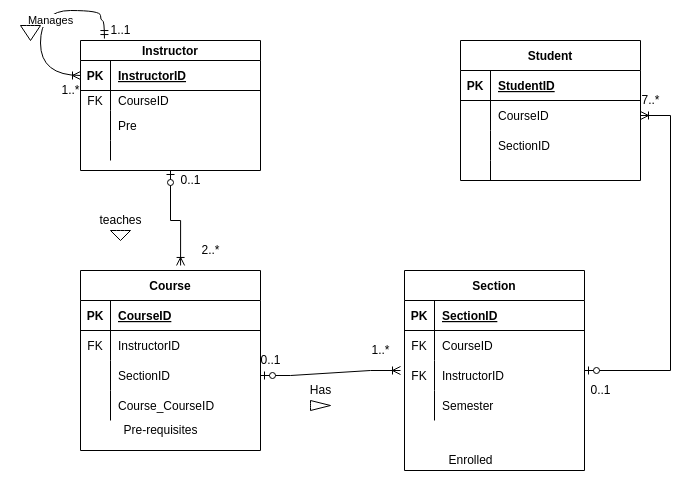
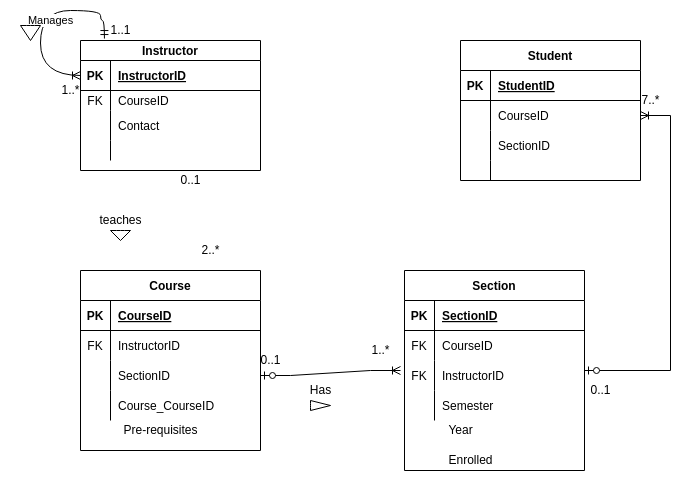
  <mxCell id="0" />
  <mxCell id="1" parent="0" />
  <mxCell id="2" value="Instructor" style="shape=table;startSize=20;container=1;collapsible=1;childLayout=tableLayout;fixedRows=1;rowLines=0;fontStyle=1;align=center;resizeLast=1;" vertex="1" parent="1"><mxGeometry x="80" y="40" width="180" height="130" as="geometry" /></mxCell>
  <mxCell id="3" value="" style="shape=partialRectangle;collapsible=0;dropTarget=0;pointerEvents=0;fillColor=none;top=0;left=0;bottom=1;right=0;points=[[0,0.5],[1,0.5]];portConstraint=eastwest;" vertex="1" parent="2"><mxGeometry y="20" width="180" height="30" as="geometry" /></mxCell>
  <mxCell id="4" value="PK" style="shape=partialRectangle;connectable=0;fillColor=none;top=0;left=0;bottom=0;right=0;fontStyle=1;overflow=hidden;" vertex="1" parent="3"><mxGeometry width="30" height="30" as="geometry"><mxRectangle width="30" height="30" as="alternateBounds" /></mxGeometry></mxCell>
  <mxCell id="5" value="InstructorID" style="shape=partialRectangle;connectable=0;fillColor=none;top=0;left=0;bottom=0;right=0;align=left;spacingLeft=6;fontStyle=5;overflow=hidden;" vertex="1" parent="3"><mxGeometry x="30" width="150" height="30" as="geometry"><mxRectangle width="150" height="30" as="alternateBounds" /></mxGeometry></mxCell>
  <mxCell id="6" value="" style="shape=partialRectangle;collapsible=0;dropTarget=0;pointerEvents=0;fillColor=none;top=0;left=0;bottom=0;right=0;points=[[0,0.5],[1,0.5]];portConstraint=eastwest;" vertex="1" parent="2"><mxGeometry y="50" width="180" height="20" as="geometry" /></mxCell>
  <mxCell id="7" value="FK" style="shape=partialRectangle;connectable=0;fillColor=none;top=0;left=0;bottom=0;right=0;editable=1;overflow=hidden;" vertex="1" parent="6"><mxGeometry width="30" height="20" as="geometry"><mxRectangle width="30" height="20" as="alternateBounds" /></mxGeometry></mxCell>
  <mxCell id="8" value="CourseID" style="shape=partialRectangle;connectable=0;fillColor=none;top=0;left=0;bottom=0;right=0;align=left;spacingLeft=6;overflow=hidden;" vertex="1" parent="6"><mxGeometry x="30" width="150" height="20" as="geometry"><mxRectangle width="150" height="20" as="alternateBounds" /></mxGeometry></mxCell>
  <mxCell id="9" value="" style="shape=partialRectangle;collapsible=0;dropTarget=0;pointerEvents=0;fillColor=none;top=0;left=0;bottom=0;right=0;points=[[0,0.5],[1,0.5]];portConstraint=eastwest;" vertex="1" parent="2"><mxGeometry y="70" width="180" height="30" as="geometry" /></mxCell>
  <mxCell id="10" value="" style="shape=partialRectangle;connectable=0;fillColor=none;top=0;left=0;bottom=0;right=0;editable=1;overflow=hidden;" vertex="1" parent="9"><mxGeometry width="30" height="30" as="geometry"><mxRectangle width="30" height="30" as="alternateBounds" /></mxGeometry></mxCell>
- <mxCell id="11" value="Pre" style="shape=partialRectangle;connectable=0;fillColor=none;top=0;left=0;bottom=0;right=0;align=left;spacingLeft=6;overflow=hidden;" vertex="1" parent="9"><mxGeometry x="30" width="150" height="30" as="geometry"><mxRectangle width="150" height="30" as="alternateBounds" /></mxGeometry></mxCell>
+ <mxCell id="11" value="Contact" style="shape=partialRectangle;connectable=0;fillColor=none;top=0;left=0;bottom=0;right=0;align=left;spacingLeft=6;overflow=hidden;" vertex="1" parent="9"><mxGeometry x="30" width="150" height="30" as="geometry"><mxRectangle width="150" height="30" as="alternateBounds" /></mxGeometry></mxCell>
  <mxCell id="12" value="" style="shape=partialRectangle;collapsible=0;dropTarget=0;pointerEvents=0;fillColor=none;top=0;left=0;bottom=0;right=0;points=[[0,0.5],[1,0.5]];portConstraint=eastwest;" vertex="1" parent="2"><mxGeometry y="100" width="180" height="20" as="geometry" /></mxCell>
  <mxCell id="13" value="" style="shape=partialRectangle;connectable=0;fillColor=none;top=0;left=0;bottom=0;right=0;editable=1;overflow=hidden;" vertex="1" parent="12"><mxGeometry width="30" height="20" as="geometry"><mxRectangle width="30" height="20" as="alternateBounds" /></mxGeometry></mxCell>
  <mxCell id="14" value="" style="shape=partialRectangle;connectable=0;fillColor=none;top=0;left=0;bottom=0;right=0;align=left;spacingLeft=6;overflow=hidden;" vertex="1" parent="12"><mxGeometry x="30" width="150" height="20" as="geometry"><mxRectangle width="150" height="20" as="alternateBounds" /></mxGeometry></mxCell>
  <mxCell id="15" value="" style="edgeStyle=orthogonalEdgeStyle;fontSize=12;html=1;endArrow=ERoneToMany;startArrow=ERmandOne;rounded=0;entryX=0;entryY=0.5;entryDx=0;entryDy=0;curved=1;exitX=0.133;exitY=-0.015;exitDx=0;exitDy=0;exitPerimeter=0;" edge="1" parent="2" source="2" target="3"><mxGeometry width="100" height="100" relative="1" as="geometry"><mxPoint x="20" y="-20" as="sourcePoint" /><mxPoint x="10" y="-30" as="targetPoint" /><Array as="points"><mxPoint x="24" y="-20" /><mxPoint x="20" y="-20" /><mxPoint x="20" y="-30" /><mxPoint x="-40" y="-30" /><mxPoint x="-40" y="35" /></Array></mxGeometry></mxCell>
  <mxCell id="16" value="Manages" style="edgeLabel;html=1;align=center;verticalAlign=middle;resizable=0;points=[];" vertex="1" connectable="0" parent="15"><mxGeometry x="0.025" y="9" relative="1" as="geometry"><mxPoint as="offset" /></mxGeometry></mxCell>
  <mxCell id="17" value="1..1" style="text;html=1;align=center;verticalAlign=middle;resizable=0;points=[];autosize=1;strokeColor=none;fillColor=none;" vertex="1" parent="1"><mxGeometry x="100" y="20" width="40" height="20" as="geometry" /></mxCell>
  <mxCell id="18" value="1..*" style="text;html=1;align=center;verticalAlign=middle;resizable=0;points=[];autosize=1;strokeColor=none;fillColor=none;" vertex="1" parent="1"><mxGeometry x="55" y="80" width="30" height="20" as="geometry" /></mxCell>
  <mxCell id="19" value="Course" style="shape=table;startSize=30;container=1;collapsible=1;childLayout=tableLayout;fixedRows=1;rowLines=0;fontStyle=1;align=center;resizeLast=1;" vertex="1" parent="1"><mxGeometry x="80" y="270" width="180" height="180" as="geometry" /></mxCell>
  <mxCell id="20" value="" style="shape=partialRectangle;collapsible=0;dropTarget=0;pointerEvents=0;fillColor=none;top=0;left=0;bottom=1;right=0;points=[[0,0.5],[1,0.5]];portConstraint=eastwest;" vertex="1" parent="19"><mxGeometry y="30" width="180" height="30" as="geometry" /></mxCell>
  <mxCell id="21" value="PK" style="shape=partialRectangle;connectable=0;fillColor=none;top=0;left=0;bottom=0;right=0;fontStyle=1;overflow=hidden;" vertex="1" parent="20"><mxGeometry width="30" height="30" as="geometry"><mxRectangle width="30" height="30" as="alternateBounds" /></mxGeometry></mxCell>
  <mxCell id="22" value="CourseID" style="shape=partialRectangle;connectable=0;fillColor=none;top=0;left=0;bottom=0;right=0;align=left;spacingLeft=6;fontStyle=5;overflow=hidden;" vertex="1" parent="20"><mxGeometry x="30" width="150" height="30" as="geometry"><mxRectangle width="150" height="30" as="alternateBounds" /></mxGeometry></mxCell>
  <mxCell id="23" value="" style="shape=partialRectangle;collapsible=0;dropTarget=0;pointerEvents=0;fillColor=none;top=0;left=0;bottom=0;right=0;points=[[0,0.5],[1,0.5]];portConstraint=eastwest;" vertex="1" parent="19"><mxGeometry y="60" width="180" height="30" as="geometry" /></mxCell>
  <mxCell id="24" value="FK" style="shape=partialRectangle;connectable=0;fillColor=none;top=0;left=0;bottom=0;right=0;editable=1;overflow=hidden;" vertex="1" parent="23"><mxGeometry width="30" height="30" as="geometry"><mxRectangle width="30" height="30" as="alternateBounds" /></mxGeometry></mxCell>
  <mxCell id="25" value="InstructorID" style="shape=partialRectangle;connectable=0;fillColor=none;top=0;left=0;bottom=0;right=0;align=left;spacingLeft=6;overflow=hidden;" vertex="1" parent="23"><mxGeometry x="30" width="150" height="30" as="geometry"><mxRectangle width="150" height="30" as="alternateBounds" /></mxGeometry></mxCell>
  <mxCell id="26" value="" style="shape=partialRectangle;collapsible=0;dropTarget=0;pointerEvents=0;fillColor=none;top=0;left=0;bottom=0;right=0;points=[[0,0.5],[1,0.5]];portConstraint=eastwest;" vertex="1" parent="19"><mxGeometry y="90" width="180" height="30" as="geometry" /></mxCell>
  <mxCell id="27" value="" style="shape=partialRectangle;connectable=0;fillColor=none;top=0;left=0;bottom=0;right=0;editable=1;overflow=hidden;" vertex="1" parent="26"><mxGeometry width="30" height="30" as="geometry"><mxRectangle width="30" height="30" as="alternateBounds" /></mxGeometry></mxCell>
  <mxCell id="28" value="SectionID" style="shape=partialRectangle;connectable=0;fillColor=none;top=0;left=0;bottom=0;right=0;align=left;spacingLeft=6;overflow=hidden;" vertex="1" parent="26"><mxGeometry x="30" width="150" height="30" as="geometry"><mxRectangle width="150" height="30" as="alternateBounds" /></mxGeometry></mxCell>
  <mxCell id="29" value="" style="shape=partialRectangle;collapsible=0;dropTarget=0;pointerEvents=0;fillColor=none;top=0;left=0;bottom=0;right=0;points=[[0,0.5],[1,0.5]];portConstraint=eastwest;" vertex="1" parent="19"><mxGeometry y="120" width="180" height="30" as="geometry" /></mxCell>
  <mxCell id="30" value="" style="shape=partialRectangle;connectable=0;fillColor=none;top=0;left=0;bottom=0;right=0;editable=1;overflow=hidden;" vertex="1" parent="29"><mxGeometry width="30" height="30" as="geometry"><mxRectangle width="30" height="30" as="alternateBounds" /></mxGeometry></mxCell>
  <mxCell id="31" value="Course_CourseID" style="shape=partialRectangle;connectable=0;fillColor=none;top=0;left=0;bottom=0;right=0;align=left;spacingLeft=6;overflow=hidden;" vertex="1" parent="29"><mxGeometry x="30" width="150" height="30" as="geometry"><mxRectangle width="150" height="30" as="alternateBounds" /></mxGeometry></mxCell>
  <mxCell id="32" value="Pre-requisites" style="text;html=1;align=center;verticalAlign=middle;resizable=0;points=[];autosize=1;strokeColor=none;fillColor=none;" vertex="1" parent="1"><mxGeometry x="115" y="420" width="90" height="20" as="geometry" /></mxCell>
- <mxCell id="33" value="" style="edgeStyle=orthogonalEdgeStyle;fontSize=12;html=1;endArrow=ERoneToMany;startArrow=ERzeroToOne;rounded=0;elbow=vertical;exitX=0.5;exitY=1;exitDx=0;exitDy=0;entryX=0.556;entryY=-0.028;entryDx=0;entryDy=0;entryPerimeter=0;" edge="1" parent="1" source="2" target="19"><mxGeometry width="100" height="100" relative="1" as="geometry"><mxPoint x="350" y="350" as="sourcePoint" /><mxPoint x="450" y="250" as="targetPoint" /><Array as="points"><mxPoint x="170" y="220" /><mxPoint x="180" y="220" /></Array></mxGeometry></mxCell>
  <mxCell id="34" value="0..1" style="text;html=1;align=center;verticalAlign=middle;resizable=0;points=[];autosize=1;strokeColor=none;fillColor=none;" vertex="1" parent="1"><mxGeometry x="170" y="170" width="40" height="20" as="geometry" /></mxCell>
  <mxCell id="35" value="2..*" style="text;html=1;align=center;verticalAlign=middle;resizable=0;points=[];autosize=1;strokeColor=none;fillColor=none;" vertex="1" parent="1"><mxGeometry x="195" y="240" width="30" height="20" as="geometry" /></mxCell>
  <mxCell id="36" value="teaches" style="text;html=1;align=center;verticalAlign=middle;resizable=0;points=[];autosize=1;strokeColor=none;fillColor=none;" vertex="1" parent="1"><mxGeometry x="90" y="210" width="60" height="20" as="geometry" /></mxCell>
  <mxCell id="37" value="" style="html=1;shadow=0;dashed=0;align=center;verticalAlign=middle;shape=mxgraph.arrows2.arrow;dy=0.6;dx=40;direction=south;notch=0;" vertex="1" parent="1"><mxGeometry x="110" y="230" width="20" height="10" as="geometry" /></mxCell>
  <mxCell id="38" value="" style="html=1;shadow=0;dashed=0;align=center;verticalAlign=middle;shape=mxgraph.arrows2.arrow;dy=0.6;dx=40;direction=south;notch=0;" vertex="1" parent="1"><mxGeometry x="20" y="25" width="20" height="15" as="geometry" /></mxCell>
  <mxCell id="39" value="Section" style="shape=table;startSize=30;container=1;collapsible=1;childLayout=tableLayout;fixedRows=1;rowLines=0;fontStyle=1;align=center;resizeLast=1;" vertex="1" parent="1"><mxGeometry x="404" y="270" width="180" height="200" as="geometry" /></mxCell>
  <mxCell id="40" value="" style="shape=partialRectangle;collapsible=0;dropTarget=0;pointerEvents=0;fillColor=none;top=0;left=0;bottom=1;right=0;points=[[0,0.5],[1,0.5]];portConstraint=eastwest;" vertex="1" parent="39"><mxGeometry y="30" width="180" height="30" as="geometry" /></mxCell>
  <mxCell id="41" value="PK" style="shape=partialRectangle;connectable=0;fillColor=none;top=0;left=0;bottom=0;right=0;fontStyle=1;overflow=hidden;" vertex="1" parent="40"><mxGeometry width="30" height="30" as="geometry"><mxRectangle width="30" height="30" as="alternateBounds" /></mxGeometry></mxCell>
  <mxCell id="42" value="SectionID" style="shape=partialRectangle;connectable=0;fillColor=none;top=0;left=0;bottom=0;right=0;align=left;spacingLeft=6;fontStyle=5;overflow=hidden;" vertex="1" parent="40"><mxGeometry x="30" width="150" height="30" as="geometry"><mxRectangle width="150" height="30" as="alternateBounds" /></mxGeometry></mxCell>
  <mxCell id="43" value="" style="shape=partialRectangle;collapsible=0;dropTarget=0;pointerEvents=0;fillColor=none;top=0;left=0;bottom=0;right=0;points=[[0,0.5],[1,0.5]];portConstraint=eastwest;" vertex="1" parent="39"><mxGeometry y="60" width="180" height="30" as="geometry" /></mxCell>
  <mxCell id="44" value="FK" style="shape=partialRectangle;connectable=0;fillColor=none;top=0;left=0;bottom=0;right=0;editable=1;overflow=hidden;" vertex="1" parent="43"><mxGeometry width="30" height="30" as="geometry"><mxRectangle width="30" height="30" as="alternateBounds" /></mxGeometry></mxCell>
  <mxCell id="45" value="CourseID" style="shape=partialRectangle;connectable=0;fillColor=none;top=0;left=0;bottom=0;right=0;align=left;spacingLeft=6;overflow=hidden;" vertex="1" parent="43"><mxGeometry x="30" width="150" height="30" as="geometry"><mxRectangle width="150" height="30" as="alternateBounds" /></mxGeometry></mxCell>
  <mxCell id="46" value="" style="shape=partialRectangle;collapsible=0;dropTarget=0;pointerEvents=0;fillColor=none;top=0;left=0;bottom=0;right=0;points=[[0,0.5],[1,0.5]];portConstraint=eastwest;" vertex="1" parent="39"><mxGeometry y="90" width="180" height="30" as="geometry" /></mxCell>
  <mxCell id="47" value="FK" style="shape=partialRectangle;connectable=0;fillColor=none;top=0;left=0;bottom=0;right=0;editable=1;overflow=hidden;" vertex="1" parent="46"><mxGeometry width="30" height="30" as="geometry"><mxRectangle width="30" height="30" as="alternateBounds" /></mxGeometry></mxCell>
  <mxCell id="48" value="InstructorID" style="shape=partialRectangle;connectable=0;fillColor=none;top=0;left=0;bottom=0;right=0;align=left;spacingLeft=6;overflow=hidden;" vertex="1" parent="46"><mxGeometry x="30" width="150" height="30" as="geometry"><mxRectangle width="150" height="30" as="alternateBounds" /></mxGeometry></mxCell>
  <mxCell id="49" value="" style="shape=partialRectangle;collapsible=0;dropTarget=0;pointerEvents=0;fillColor=none;top=0;left=0;bottom=0;right=0;points=[[0,0.5],[1,0.5]];portConstraint=eastwest;" vertex="1" parent="39"><mxGeometry y="120" width="180" height="30" as="geometry" /></mxCell>
  <mxCell id="50" value="" style="shape=partialRectangle;connectable=0;fillColor=none;top=0;left=0;bottom=0;right=0;editable=1;overflow=hidden;" vertex="1" parent="49"><mxGeometry width="30" height="30" as="geometry"><mxRectangle width="30" height="30" as="alternateBounds" /></mxGeometry></mxCell>
  <mxCell id="51" value="Semester" style="shape=partialRectangle;connectable=0;fillColor=none;top=0;left=0;bottom=0;right=0;align=left;spacingLeft=6;overflow=hidden;" vertex="1" parent="49"><mxGeometry x="30" width="150" height="30" as="geometry"><mxRectangle width="150" height="30" as="alternateBounds" /></mxGeometry></mxCell>
+ <mxCell id="52" value="Year" style="text;html=1;align=center;verticalAlign=middle;resizable=0;points=[];autosize=1;strokeColor=none;fillColor=none;" vertex="1" parent="1"><mxGeometry x="440" y="420" width="40" height="20" as="geometry" /></mxCell>
  <mxCell id="53" value="Enrolled" style="text;html=1;align=center;verticalAlign=middle;resizable=0;points=[];autosize=1;strokeColor=none;fillColor=none;" vertex="1" parent="1"><mxGeometry x="440" y="450" width="60" height="20" as="geometry" /></mxCell>
  <mxCell id="54" value="" style="edgeStyle=entityRelationEdgeStyle;fontSize=12;html=1;endArrow=ERoneToMany;startArrow=ERzeroToOne;rounded=0;elbow=vertical;exitX=1;exitY=0.5;exitDx=0;exitDy=0;" edge="1" parent="1" source="26"><mxGeometry width="100" height="100" relative="1" as="geometry"><mxPoint x="350" y="410" as="sourcePoint" /><mxPoint x="400" y="370" as="targetPoint" /></mxGeometry></mxCell>
  <mxCell id="55" value="0..1" style="text;html=1;align=center;verticalAlign=middle;resizable=0;points=[];autosize=1;strokeColor=none;fillColor=none;" vertex="1" parent="1"><mxGeometry x="250" y="350" width="40" height="20" as="geometry" /></mxCell>
  <mxCell id="56" value="1..*" style="text;html=1;align=center;verticalAlign=middle;resizable=0;points=[];autosize=1;strokeColor=none;fillColor=none;" vertex="1" parent="1"><mxGeometry x="365" y="340" width="30" height="20" as="geometry" /></mxCell>
  <mxCell id="57" value="Has" style="text;html=1;align=center;verticalAlign=middle;resizable=0;points=[];autosize=1;strokeColor=none;fillColor=none;" vertex="1" parent="1"><mxGeometry x="300" y="380" width="40" height="20" as="geometry" /></mxCell>
  <mxCell id="58" value="" style="html=1;shadow=0;dashed=0;align=center;verticalAlign=middle;shape=mxgraph.arrows2.arrow;dy=0.6;dx=40;notch=0;" vertex="1" parent="1"><mxGeometry x="310" y="400" width="20" height="10" as="geometry" /></mxCell>
  <mxCell id="59" value="Student" style="shape=table;startSize=30;container=1;collapsible=1;childLayout=tableLayout;fixedRows=1;rowLines=0;fontStyle=1;align=center;resizeLast=1;" vertex="1" parent="1"><mxGeometry x="460" y="40" width="180" height="140" as="geometry" /></mxCell>
  <mxCell id="60" value="" style="shape=partialRectangle;collapsible=0;dropTarget=0;pointerEvents=0;fillColor=none;top=0;left=0;bottom=1;right=0;points=[[0,0.5],[1,0.5]];portConstraint=eastwest;" vertex="1" parent="59"><mxGeometry y="30" width="180" height="30" as="geometry" /></mxCell>
  <mxCell id="61" value="PK" style="shape=partialRectangle;connectable=0;fillColor=none;top=0;left=0;bottom=0;right=0;fontStyle=1;overflow=hidden;" vertex="1" parent="60"><mxGeometry width="30" height="30" as="geometry"><mxRectangle width="30" height="30" as="alternateBounds" /></mxGeometry></mxCell>
  <mxCell id="62" value="StudentID" style="shape=partialRectangle;connectable=0;fillColor=none;top=0;left=0;bottom=0;right=0;align=left;spacingLeft=6;fontStyle=5;overflow=hidden;" vertex="1" parent="60"><mxGeometry x="30" width="150" height="30" as="geometry"><mxRectangle width="150" height="30" as="alternateBounds" /></mxGeometry></mxCell>
  <mxCell id="63" value="" style="shape=partialRectangle;collapsible=0;dropTarget=0;pointerEvents=0;fillColor=none;top=0;left=0;bottom=0;right=0;points=[[0,0.5],[1,0.5]];portConstraint=eastwest;" vertex="1" parent="59"><mxGeometry y="60" width="180" height="30" as="geometry" /></mxCell>
  <mxCell id="64" value="" style="shape=partialRectangle;connectable=0;fillColor=none;top=0;left=0;bottom=0;right=0;editable=1;overflow=hidden;" vertex="1" parent="63"><mxGeometry width="30" height="30" as="geometry"><mxRectangle width="30" height="30" as="alternateBounds" /></mxGeometry></mxCell>
  <mxCell id="65" value="CourseID" style="shape=partialRectangle;connectable=0;fillColor=none;top=0;left=0;bottom=0;right=0;align=left;spacingLeft=6;overflow=hidden;" vertex="1" parent="63"><mxGeometry x="30" width="150" height="30" as="geometry"><mxRectangle width="150" height="30" as="alternateBounds" /></mxGeometry></mxCell>
  <mxCell id="66" value="" style="shape=partialRectangle;collapsible=0;dropTarget=0;pointerEvents=0;fillColor=none;top=0;left=0;bottom=0;right=0;points=[[0,0.5],[1,0.5]];portConstraint=eastwest;" vertex="1" parent="59"><mxGeometry y="90" width="180" height="30" as="geometry" /></mxCell>
  <mxCell id="67" value="" style="shape=partialRectangle;connectable=0;fillColor=none;top=0;left=0;bottom=0;right=0;editable=1;overflow=hidden;" vertex="1" parent="66"><mxGeometry width="30" height="30" as="geometry"><mxRectangle width="30" height="30" as="alternateBounds" /></mxGeometry></mxCell>
  <mxCell id="68" value="SectionID" style="shape=partialRectangle;connectable=0;fillColor=none;top=0;left=0;bottom=0;right=0;align=left;spacingLeft=6;overflow=hidden;" vertex="1" parent="66"><mxGeometry x="30" width="150" height="30" as="geometry"><mxRectangle width="150" height="30" as="alternateBounds" /></mxGeometry></mxCell>
  <mxCell id="69" value="" style="shape=partialRectangle;collapsible=0;dropTarget=0;pointerEvents=0;fillColor=none;top=0;left=0;bottom=0;right=0;points=[[0,0.5],[1,0.5]];portConstraint=eastwest;" vertex="1" parent="59"><mxGeometry y="120" width="180" height="20" as="geometry" /></mxCell>
  <mxCell id="70" value="" style="shape=partialRectangle;connectable=0;fillColor=none;top=0;left=0;bottom=0;right=0;editable=1;overflow=hidden;" vertex="1" parent="69"><mxGeometry width="30" height="20" as="geometry"><mxRectangle width="30" height="20" as="alternateBounds" /></mxGeometry></mxCell>
  <mxCell id="71" value="" style="shape=partialRectangle;connectable=0;fillColor=none;top=0;left=0;bottom=0;right=0;align=left;spacingLeft=6;overflow=hidden;" vertex="1" parent="69"><mxGeometry x="30" width="150" height="20" as="geometry"><mxRectangle width="150" height="20" as="alternateBounds" /></mxGeometry></mxCell>
  <mxCell id="72" value="0..1" style="text;html=1;align=center;verticalAlign=middle;resizable=0;points=[];autosize=1;strokeColor=none;fillColor=none;" vertex="1" parent="1"><mxGeometry x="580" y="380" width="40" height="20" as="geometry" /></mxCell>
  <mxCell id="73" value="" style="edgeStyle=entityRelationEdgeStyle;fontSize=12;html=1;endArrow=ERoneToMany;startArrow=ERzeroToOne;rounded=0;elbow=vertical;" edge="1" parent="1" target="63"><mxGeometry width="100" height="100" relative="1" as="geometry"><mxPoint x="584" y="370" as="sourcePoint" /><mxPoint x="684" y="270" as="targetPoint" /></mxGeometry></mxCell>
  <mxCell id="74" value="7..*" style="text;html=1;align=center;verticalAlign=middle;resizable=0;points=[];autosize=1;strokeColor=none;fillColor=none;" vertex="1" parent="1"><mxGeometry x="635" y="90" width="30" height="20" as="geometry" /></mxCell>
